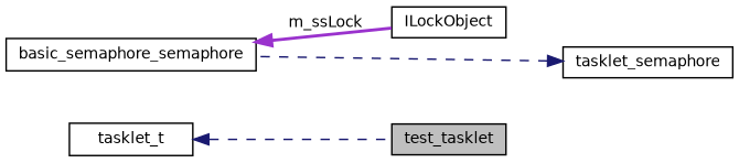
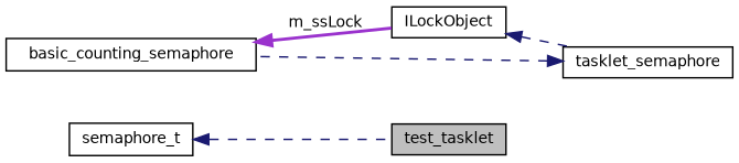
  digraph {
    rankdir=LR
    node [color=black fillcolor=white fontname=Helvetica fontsize=10 shape=record style=filled]
    edge [color=midnightblue dir=back fontname=Helvetica fontsize=10 labelfontname=Helvetica labelfontsize=10 style=dashed]
    n1 [fillcolor=grey75 fontcolor=black height=0.2 label=test_tasklet width=0.4]
-   n2 [height=0.2 label=tasklet_t width=0.4]
-   n3 [height=0.2 label=basic_semaphore_semaphore width=0.4]
+   n2 [height=0.2 label=semaphore_t width=0.4]
+   n3 [height=0.2 label=basic_counting_semaphore width=0.4]
    n4 [height=0.2 label=ILockObject width=0.4]
    n5 [height=0.2 label=tasklet_semaphore width=0.4]
    n2 -> n1
    n3 -> n4 [color=darkorchid3 label=" m_ssLock" style=bold]
+   n4 -> n5
    n5 -> n3
  }
